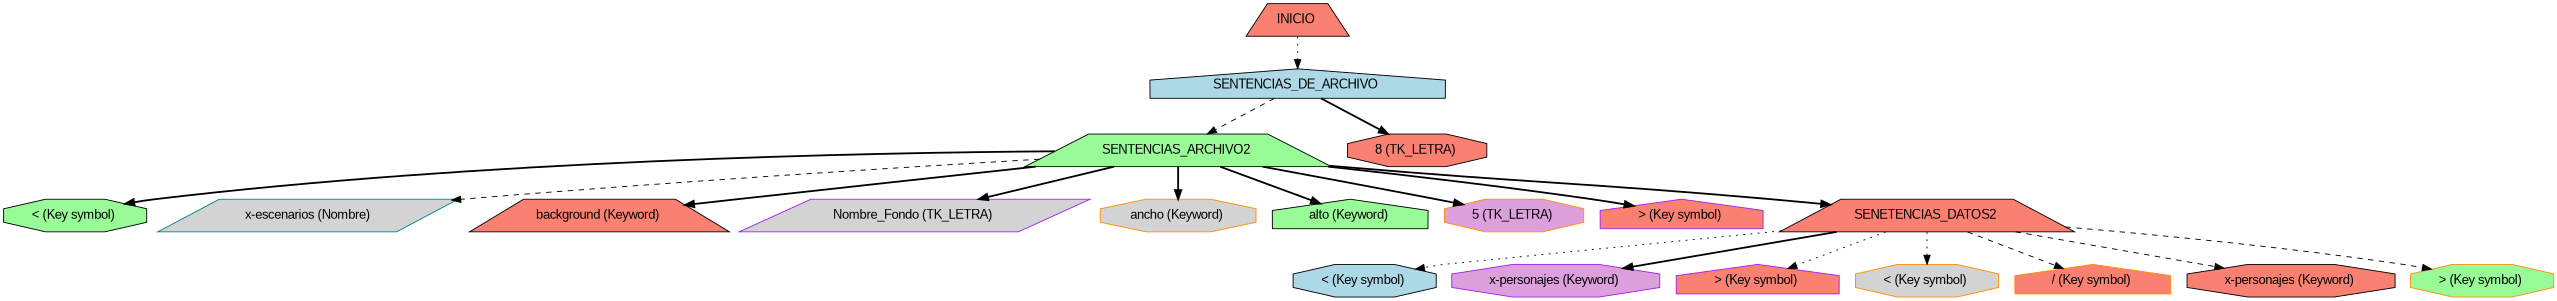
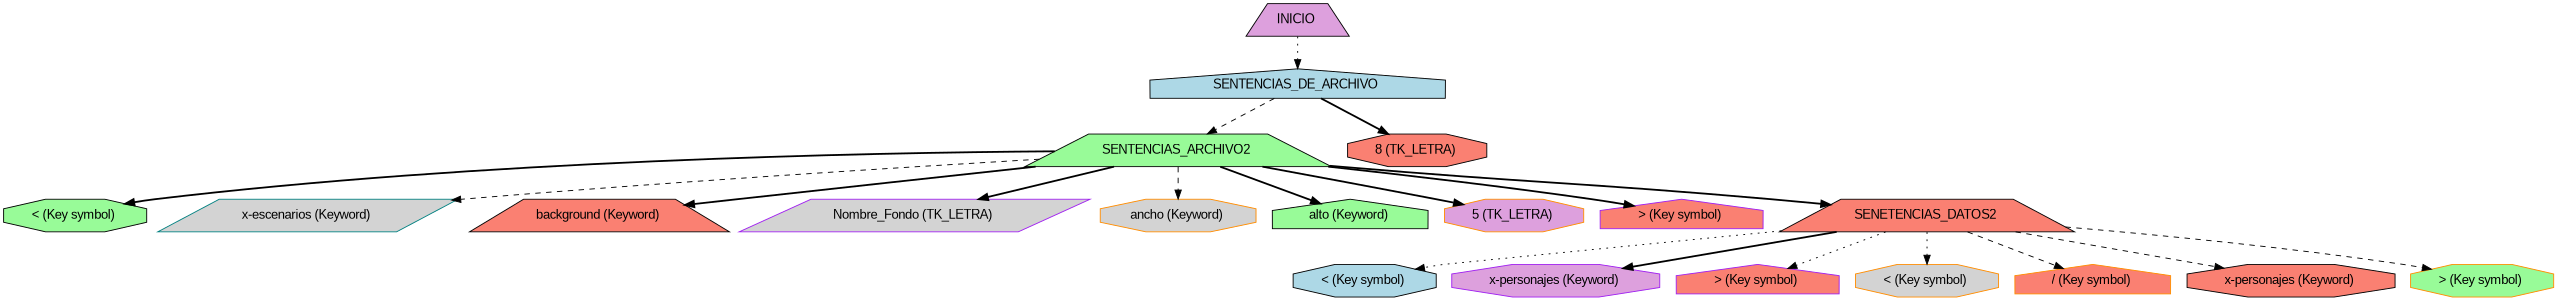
  digraph {
    fontname="Liberation Sans"
    rankdir=TB
    node [color=black fillcolor=salmon fontname="Liberation Sans" shape=octagon style=filled]
    edge [fontname="Liberation Sans" style=bold]
-   n1 [label="INICIO " shape=trapezium]
+   n1 [fillcolor=plum label="INICIO " shape=trapezium]
    n2 [fillcolor=lightblue label="SENTENCIAS_DE_ARCHIVO " shape=house]
    n3 [fillcolor=palegreen label="SENTENCIAS_ARCHIVO2 " shape=trapezium]
    n4 [label="8 (TK_LETRA) "]
    n5 [fillcolor=palegreen label="< (Key symbol) "]
-   n6 [color=teal fillcolor=lightgrey label="x-escenarios (Nombre)" shape=parallelogram]
+   n6 [color=teal fillcolor=lightgrey label="x-escenarios (Keyword) " shape=parallelogram]
    n7 [label="background (Keyword) " shape=trapezium]
    n8 [color=purple fillcolor=lightgrey label="Nombre_Fondo (TK_LETRA) " shape=parallelogram]
    n9 [color=darkorange fillcolor=lightgrey label="ancho (Keyword) "]
    n10 [fillcolor=palegreen label="alto (Keyword) " shape=house]
    n11 [color=darkorange fillcolor=plum label="5 (TK_LETRA) "]
    n12 [color=purple label="> (Key symbol) " shape=house]
    n13 [label="SENETENCIAS_DATOS2 " shape=trapezium]
    n14 [fillcolor=lightblue label="< (Key symbol) "]
    n15 [color=purple fillcolor=plum label="x-personajes (Keyword) "]
    n16 [color=purple label="> (Key symbol) " shape=house]
    n17 [color=darkorange fillcolor=lightgrey label="< (Key symbol) "]
    n18 [color=darkorange label="/ (Key symbol) " shape=house]
    n19 [label="x-personajes (Keyword) "]
    n20 [color=darkorange fillcolor=palegreen label="> (Key symbol) "]
    n1 -> n2 [style=dotted]
    n2 -> n3 [style=dashed]
    n2 -> n4
    n3 -> n5
    n3 -> n6 [style=dashed]
    n3 -> n7
    n3 -> n8
-   n3 -> n9
+   n3 -> n9 [style=dashed]
    n3 -> n10
    n3 -> n11
    n3 -> n12
    n3 -> n13
    n13 -> n14 [style=dotted]
    n13 -> n15
    n13 -> n16 [style=dotted]
    n13 -> n17 [style=dotted]
    n13 -> n18 [style=dashed]
    n13 -> n19 [style=dashed]
    n13 -> n20 [style=dashed]
  }
